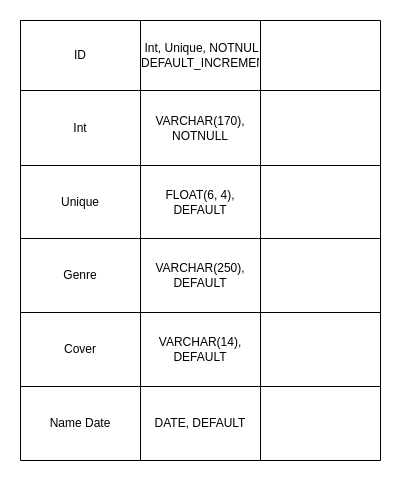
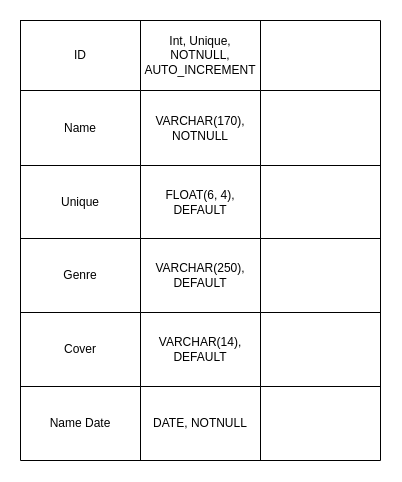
  <mxCell id="0" />
  <mxCell id="1" parent="0" />
  <mxCell id="2" value="" style="shape=table;html=1;whiteSpace=wrap;startSize=0;container=1;collapsible=0;childLayout=tableLayout;" vertex="1" parent="1"><mxGeometry x="20" y="20" width="360" height="440" as="geometry" /></mxCell>
  <mxCell id="3" value="" style="shape=tableRow;horizontal=0;startSize=0;swimlaneHead=0;swimlaneBody=0;top=0;left=0;bottom=0;right=0;collapsible=0;dropTarget=0;fillColor=none;points=[[0,0.5],[1,0.5]];portConstraint=eastwest;" vertex="1" parent="2"><mxGeometry width="360" height="70" as="geometry" /></mxCell>
  <mxCell id="4" value="ID" style="shape=partialRectangle;html=1;whiteSpace=wrap;connectable=0;fillColor=none;top=0;left=0;bottom=0;right=0;overflow=hidden;" vertex="1" parent="3"><mxGeometry width="120" height="70" as="geometry"><mxRectangle width="120" height="70" as="alternateBounds" /></mxGeometry></mxCell>
- <mxCell id="5" value="Int, Unique, NOTNULL, DEFAULT_INCREMENT" style="shape=partialRectangle;html=1;whiteSpace=wrap;connectable=0;fillColor=none;top=0;left=0;bottom=0;right=0;overflow=hidden;" vertex="1" parent="3"><mxGeometry x="120" width="120" height="70" as="geometry"><mxRectangle width="120" height="70" as="alternateBounds" /></mxGeometry></mxCell>
+ <mxCell id="5" value="Int, Unique, NOTNULL, AUTO_INCREMENT" style="shape=partialRectangle;html=1;whiteSpace=wrap;connectable=0;fillColor=none;top=0;left=0;bottom=0;right=0;overflow=hidden;" vertex="1" parent="3"><mxGeometry x="120" width="120" height="70" as="geometry"><mxRectangle width="120" height="70" as="alternateBounds" /></mxGeometry></mxCell>
  <mxCell id="6" value="" style="shape=partialRectangle;html=1;whiteSpace=wrap;connectable=0;fillColor=none;top=0;left=0;bottom=0;right=0;overflow=hidden;" vertex="1" parent="3"><mxGeometry x="240" width="120" height="70" as="geometry"><mxRectangle width="120" height="70" as="alternateBounds" /></mxGeometry></mxCell>
  <mxCell id="7" value="" style="shape=tableRow;horizontal=0;startSize=0;swimlaneHead=0;swimlaneBody=0;top=0;left=0;bottom=0;right=0;collapsible=0;dropTarget=0;fillColor=none;points=[[0,0.5],[1,0.5]];portConstraint=eastwest;" vertex="1" parent="2"><mxGeometry y="70" width="360" height="75" as="geometry" /></mxCell>
- <mxCell id="8" value="Int" style="shape=partialRectangle;html=1;whiteSpace=wrap;connectable=0;fillColor=none;top=0;left=0;bottom=0;right=0;overflow=hidden;" vertex="1" parent="7"><mxGeometry width="120" height="75" as="geometry"><mxRectangle width="120" height="75" as="alternateBounds" /></mxGeometry></mxCell>
+ <mxCell id="8" value="Name" style="shape=partialRectangle;html=1;whiteSpace=wrap;connectable=0;fillColor=none;top=0;left=0;bottom=0;right=0;overflow=hidden;" vertex="1" parent="7"><mxGeometry width="120" height="75" as="geometry"><mxRectangle width="120" height="75" as="alternateBounds" /></mxGeometry></mxCell>
  <mxCell id="9" value="VARCHAR(170), NOTNULL" style="shape=partialRectangle;html=1;whiteSpace=wrap;connectable=0;fillColor=none;top=0;left=0;bottom=0;right=0;overflow=hidden;" vertex="1" parent="7"><mxGeometry x="120" width="120" height="75" as="geometry"><mxRectangle width="120" height="75" as="alternateBounds" /></mxGeometry></mxCell>
  <mxCell id="10" value="" style="shape=partialRectangle;html=1;whiteSpace=wrap;connectable=0;fillColor=none;top=0;left=0;bottom=0;right=0;overflow=hidden;" vertex="1" parent="7"><mxGeometry x="240" width="120" height="75" as="geometry"><mxRectangle width="120" height="75" as="alternateBounds" /></mxGeometry></mxCell>
  <mxCell id="11" value="" style="shape=tableRow;horizontal=0;startSize=0;swimlaneHead=0;swimlaneBody=0;top=0;left=0;bottom=0;right=0;collapsible=0;dropTarget=0;fillColor=none;points=[[0,0.5],[1,0.5]];portConstraint=eastwest;" vertex="1" parent="2"><mxGeometry y="145" width="360" height="73" as="geometry" /></mxCell>
  <mxCell id="12" value="Unique" style="shape=partialRectangle;html=1;whiteSpace=wrap;connectable=0;fillColor=none;top=0;left=0;bottom=0;right=0;overflow=hidden;" vertex="1" parent="11"><mxGeometry width="120" height="73" as="geometry"><mxRectangle width="120" height="73" as="alternateBounds" /></mxGeometry></mxCell>
  <mxCell id="13" value="FLOAT(6, 4), DEFAULT" style="shape=partialRectangle;html=1;whiteSpace=wrap;connectable=0;fillColor=none;top=0;left=0;bottom=0;right=0;overflow=hidden;" vertex="1" parent="11"><mxGeometry x="120" width="120" height="73" as="geometry"><mxRectangle width="120" height="73" as="alternateBounds" /></mxGeometry></mxCell>
  <mxCell id="14" value="" style="shape=partialRectangle;html=1;whiteSpace=wrap;connectable=0;fillColor=none;top=0;left=0;bottom=0;right=0;overflow=hidden;pointerEvents=1;" vertex="1" parent="11"><mxGeometry x="240" width="120" height="73" as="geometry"><mxRectangle width="120" height="73" as="alternateBounds" /></mxGeometry></mxCell>
  <mxCell id="15" value="" style="shape=tableRow;horizontal=0;startSize=0;swimlaneHead=0;swimlaneBody=0;top=0;left=0;bottom=0;right=0;collapsible=0;dropTarget=0;fillColor=none;points=[[0,0.5],[1,0.5]];portConstraint=eastwest;" vertex="1" parent="2"><mxGeometry y="218" width="360" height="74" as="geometry" /></mxCell>
  <mxCell id="16" value="Genre" style="shape=partialRectangle;html=1;whiteSpace=wrap;connectable=0;fillColor=none;top=0;left=0;bottom=0;right=0;overflow=hidden;" vertex="1" parent="15"><mxGeometry width="120" height="74" as="geometry"><mxRectangle width="120" height="74" as="alternateBounds" /></mxGeometry></mxCell>
  <mxCell id="17" value="VARCHAR(250), DEFAULT" style="shape=partialRectangle;html=1;whiteSpace=wrap;connectable=0;fillColor=none;top=0;left=0;bottom=0;right=0;overflow=hidden;" vertex="1" parent="15"><mxGeometry x="120" width="120" height="74" as="geometry"><mxRectangle width="120" height="74" as="alternateBounds" /></mxGeometry></mxCell>
  <mxCell id="18" value="" style="shape=partialRectangle;html=1;whiteSpace=wrap;connectable=0;fillColor=none;top=0;left=0;bottom=0;right=0;overflow=hidden;pointerEvents=1;" vertex="1" parent="15"><mxGeometry x="240" width="120" height="74" as="geometry"><mxRectangle width="120" height="74" as="alternateBounds" /></mxGeometry></mxCell>
  <mxCell id="19" value="" style="shape=tableRow;horizontal=0;startSize=0;swimlaneHead=0;swimlaneBody=0;top=0;left=0;bottom=0;right=0;collapsible=0;dropTarget=0;fillColor=none;points=[[0,0.5],[1,0.5]];portConstraint=eastwest;" vertex="1" parent="2"><mxGeometry y="292" width="360" height="74" as="geometry" /></mxCell>
  <mxCell id="20" value="Cover" style="shape=partialRectangle;html=1;whiteSpace=wrap;connectable=0;fillColor=none;top=0;left=0;bottom=0;right=0;overflow=hidden;" vertex="1" parent="19"><mxGeometry width="120" height="74" as="geometry"><mxRectangle width="120" height="74" as="alternateBounds" /></mxGeometry></mxCell>
  <mxCell id="21" value="VARCHAR(14), DEFAULT" style="shape=partialRectangle;html=1;whiteSpace=wrap;connectable=0;fillColor=none;top=0;left=0;bottom=0;right=0;overflow=hidden;" vertex="1" parent="19"><mxGeometry x="120" width="120" height="74" as="geometry"><mxRectangle width="120" height="74" as="alternateBounds" /></mxGeometry></mxCell>
  <mxCell id="22" value="" style="shape=partialRectangle;html=1;whiteSpace=wrap;connectable=0;fillColor=none;top=0;left=0;bottom=0;right=0;overflow=hidden;" vertex="1" parent="19"><mxGeometry x="240" width="120" height="74" as="geometry"><mxRectangle width="120" height="74" as="alternateBounds" /></mxGeometry></mxCell>
  <mxCell id="23" value="" style="shape=tableRow;horizontal=0;startSize=0;swimlaneHead=0;swimlaneBody=0;top=0;left=0;bottom=0;right=0;collapsible=0;dropTarget=0;fillColor=none;points=[[0,0.5],[1,0.5]];portConstraint=eastwest;" vertex="1" parent="2"><mxGeometry y="366" width="360" height="74" as="geometry" /></mxCell>
  <mxCell id="24" value="Name Date" style="shape=partialRectangle;html=1;whiteSpace=wrap;connectable=0;fillColor=none;top=0;left=0;bottom=0;right=0;overflow=hidden;" vertex="1" parent="23"><mxGeometry width="120" height="74" as="geometry"><mxRectangle width="120" height="74" as="alternateBounds" /></mxGeometry></mxCell>
- <mxCell id="25" value="DATE, DEFAULT" style="shape=partialRectangle;html=1;whiteSpace=wrap;connectable=0;fillColor=none;top=0;left=0;bottom=0;right=0;overflow=hidden;" vertex="1" parent="23"><mxGeometry x="120" width="120" height="74" as="geometry"><mxRectangle width="120" height="74" as="alternateBounds" /></mxGeometry></mxCell>
+ <mxCell id="25" value="DATE, NOTNULL" style="shape=partialRectangle;html=1;whiteSpace=wrap;connectable=0;fillColor=none;top=0;left=0;bottom=0;right=0;overflow=hidden;" vertex="1" parent="23"><mxGeometry x="120" width="120" height="74" as="geometry"><mxRectangle width="120" height="74" as="alternateBounds" /></mxGeometry></mxCell>
  <mxCell id="26" value="" style="shape=partialRectangle;html=1;whiteSpace=wrap;connectable=0;fillColor=none;top=0;left=0;bottom=0;right=0;overflow=hidden;" vertex="1" parent="23"><mxGeometry x="240" width="120" height="74" as="geometry"><mxRectangle width="120" height="74" as="alternateBounds" /></mxGeometry></mxCell>
